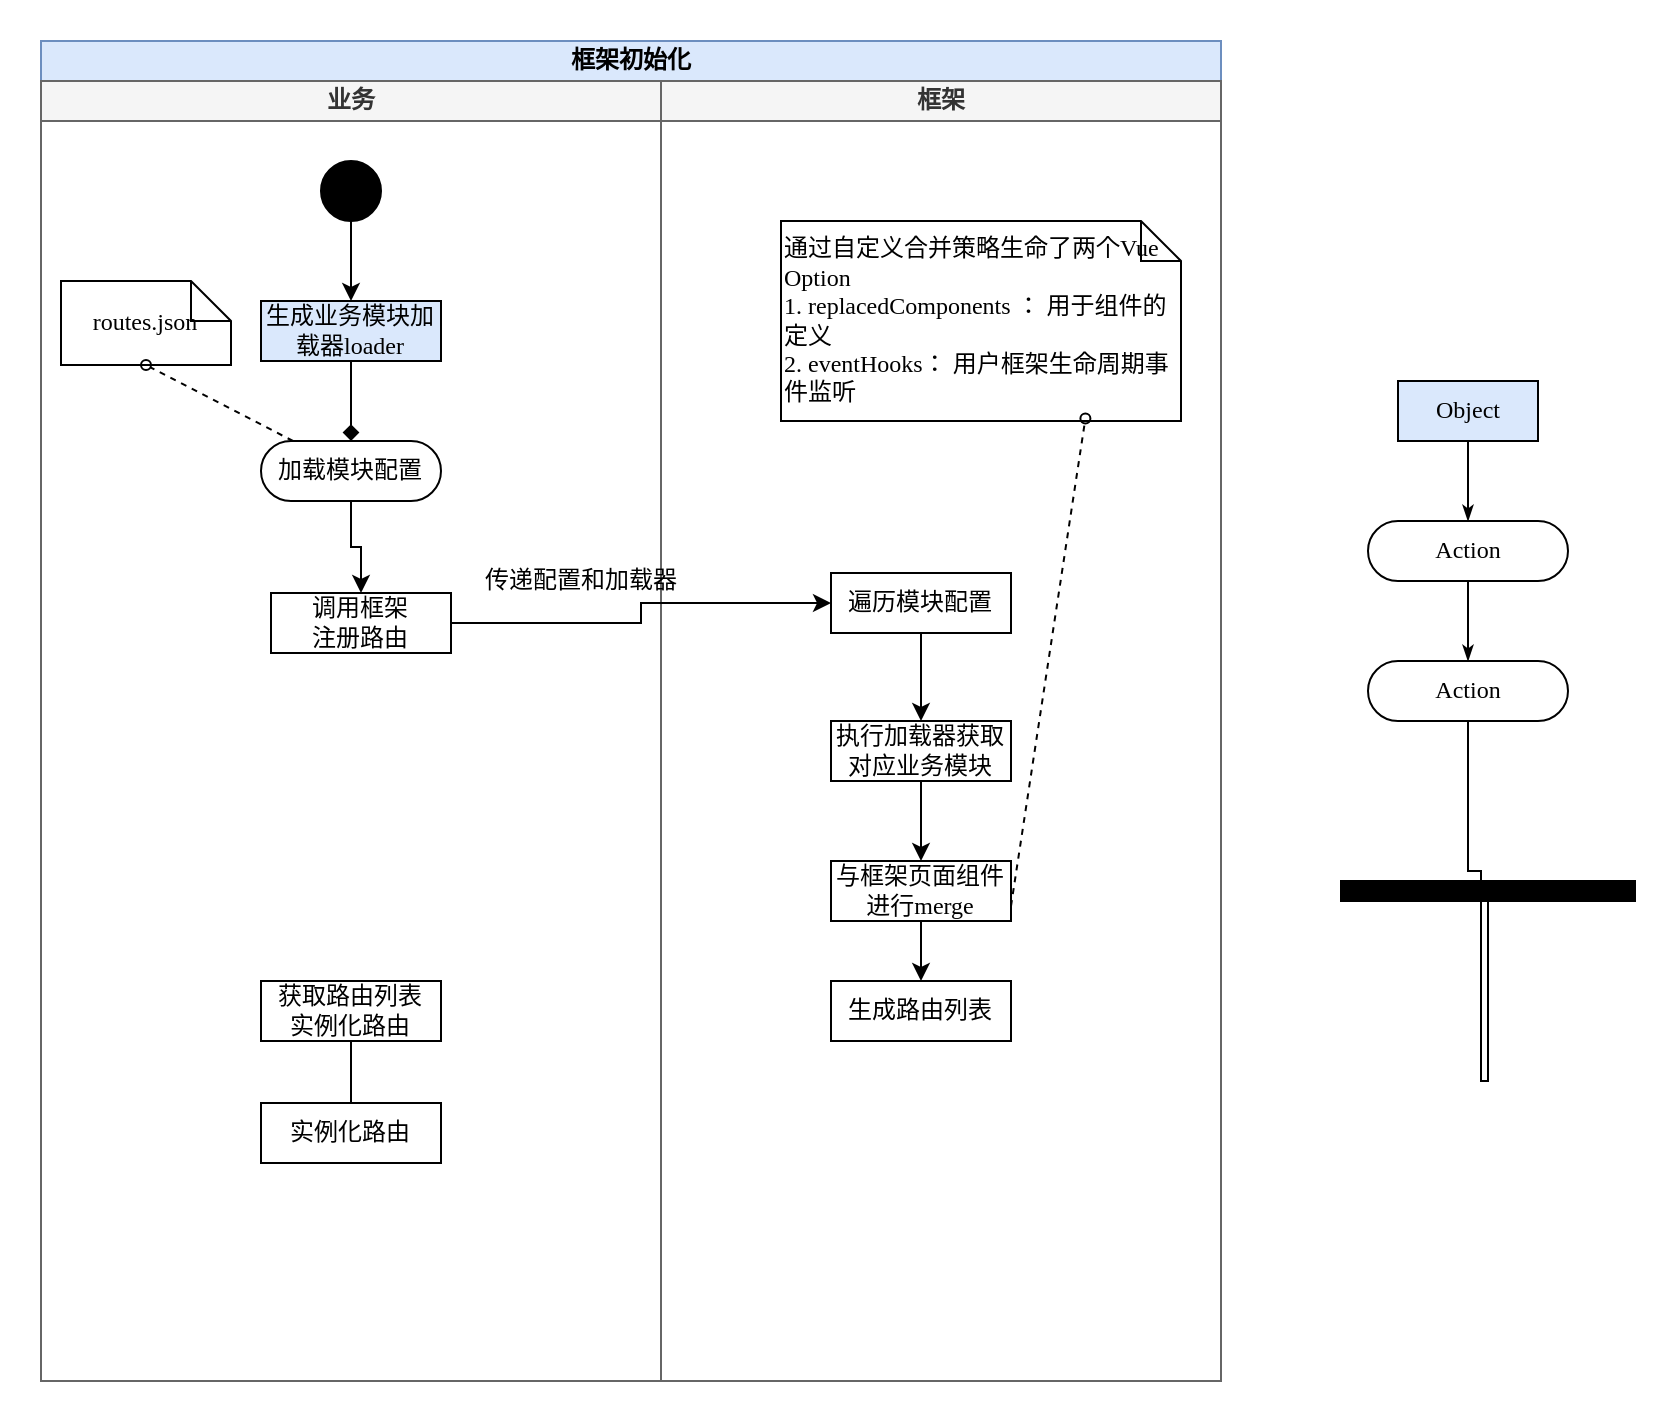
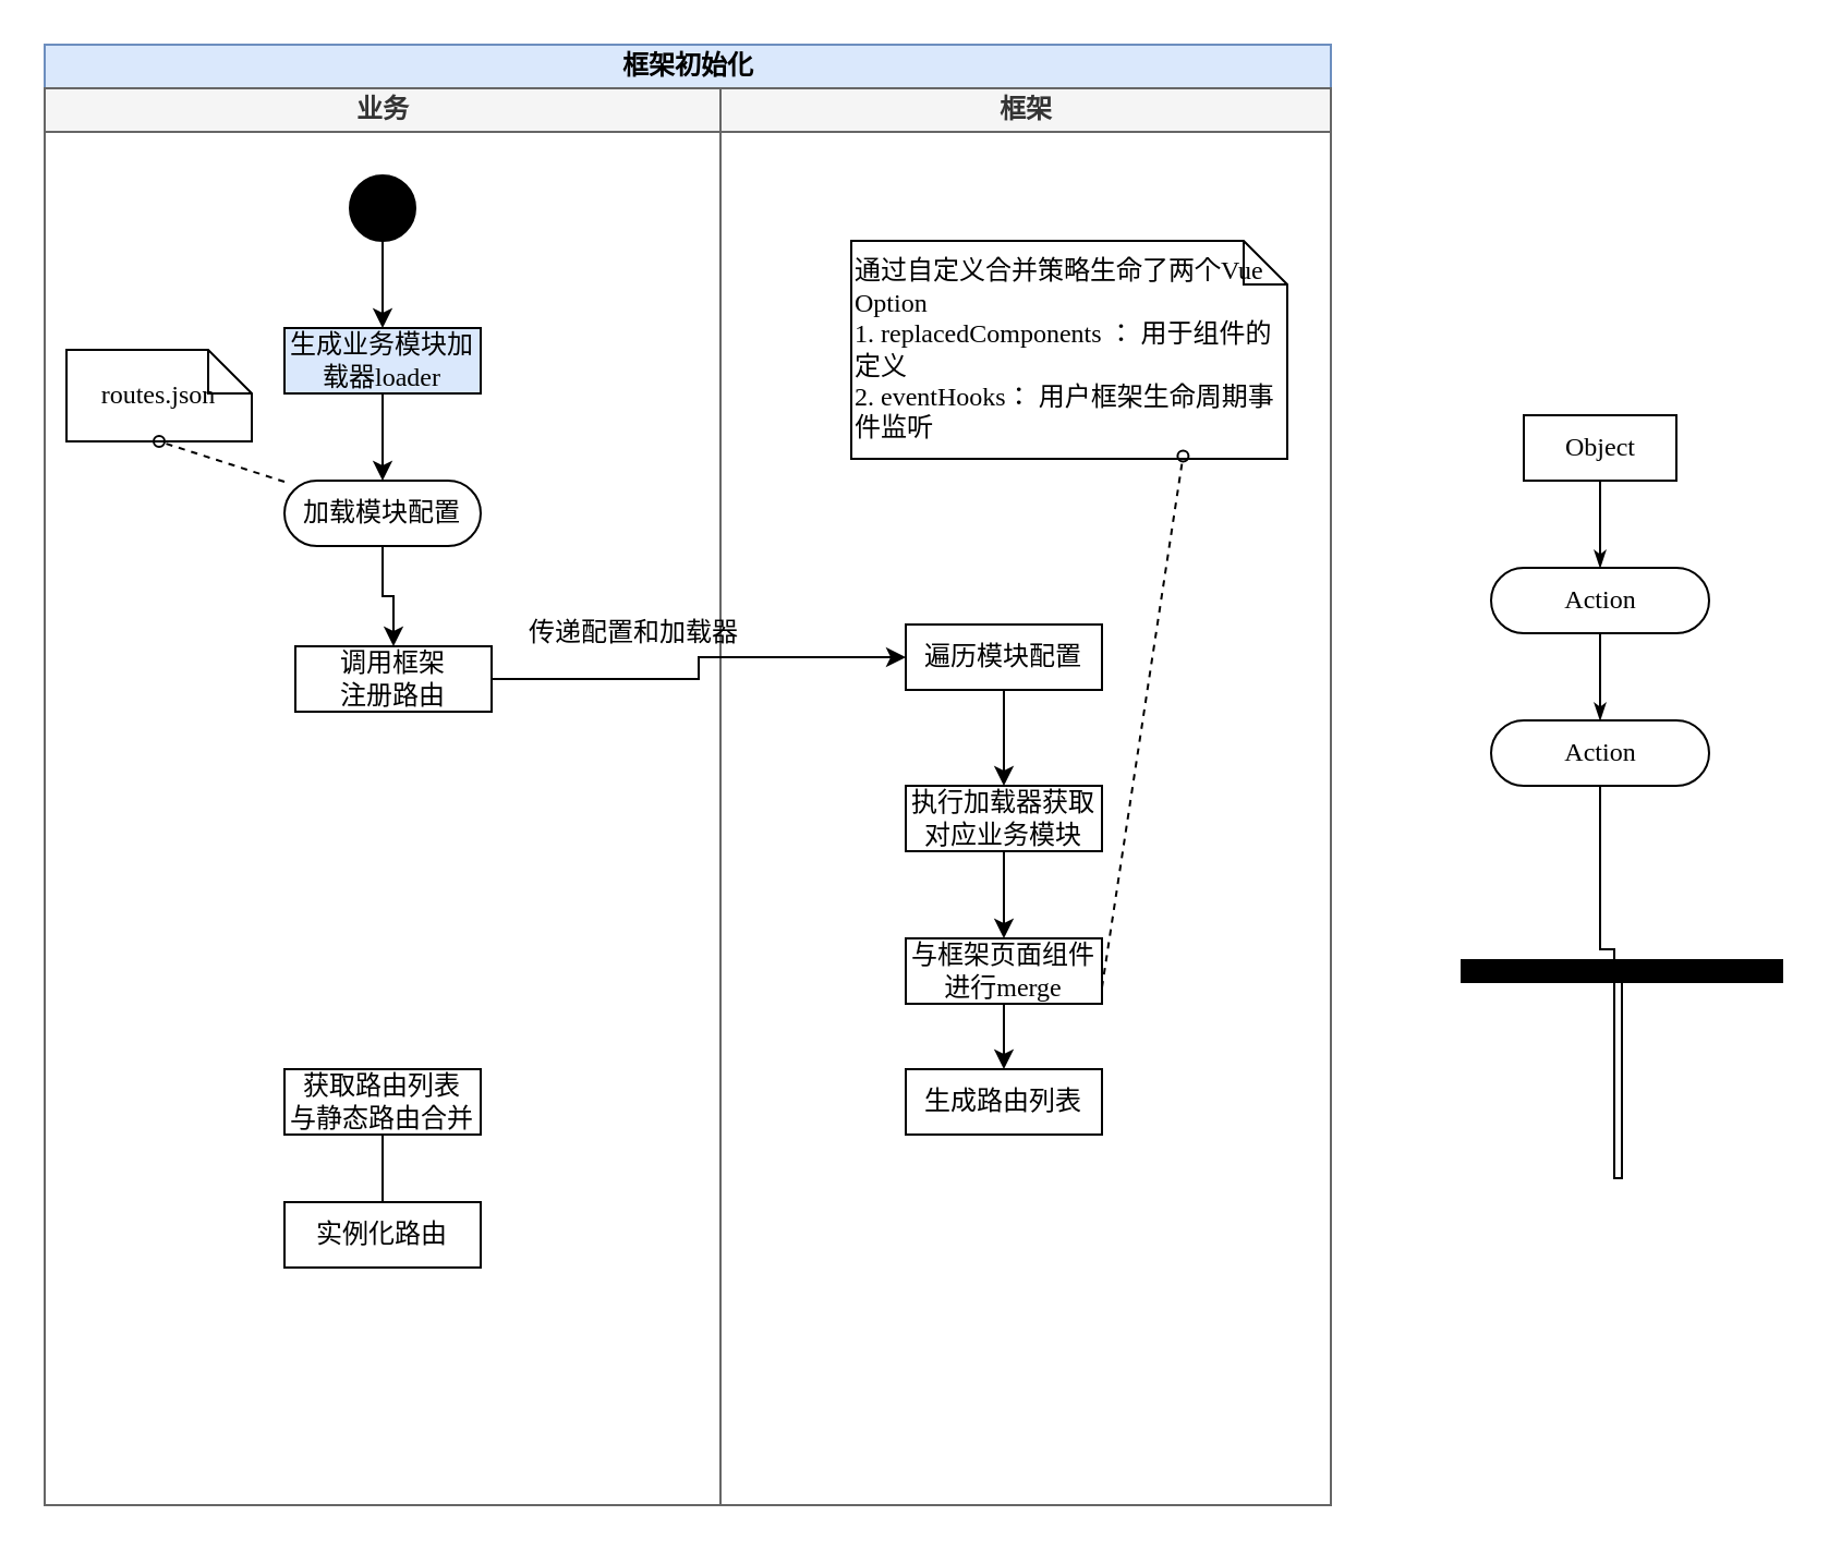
  <mxCell id="0" />
  <mxCell id="1" parent="0" />
- <mxCell id="2" value="Object" style="rounded=0;whiteSpace=wrap;html=1;shadow=0;comic=0;labelBackgroundColor=none;strokeWidth=1;fontFamily=Verdana;fontSize=12;align=center;arcSize=50;fillColor=#dae8fc;" vertex="1" parent="1"><mxGeometry x="698.5" y="190" width="70" height="30" as="geometry" /></mxCell>
+ <mxCell id="2" value="Object" style="rounded=0;whiteSpace=wrap;html=1;shadow=0;comic=0;labelBackgroundColor=none;strokeWidth=1;fontFamily=Verdana;fontSize=12;align=center;arcSize=50;" vertex="1" parent="1"><mxGeometry x="698.5" y="190" width="70" height="30" as="geometry" /></mxCell>
  <mxCell id="3" value="Action" style="rounded=1;whiteSpace=wrap;html=1;shadow=0;comic=0;labelBackgroundColor=none;strokeWidth=1;fontFamily=Verdana;fontSize=12;align=center;arcSize=50;" vertex="1" parent="1"><mxGeometry x="683.5" y="260" width="100" height="30" as="geometry" /></mxCell>
  <mxCell id="4" style="edgeStyle=none;rounded=0;html=1;labelBackgroundColor=none;startArrow=none;startFill=0;startSize=5;endArrow=classicThin;endFill=1;endSize=5;jettySize=auto;orthogonalLoop=1;strokeWidth=1;fontFamily=Verdana;fontSize=12;exitX=0.5;exitY=1;exitDx=0;exitDy=0;" parent="1" source="2" target="3" edge="1"><mxGeometry relative="1" as="geometry" /></mxCell>
  <mxCell id="5" value="Action" style="rounded=1;whiteSpace=wrap;html=1;shadow=0;comic=0;labelBackgroundColor=none;strokeWidth=1;fontFamily=Verdana;fontSize=12;align=center;arcSize=50;" parent="1" vertex="1"><mxGeometry x="683.5" y="330" width="100" height="30" as="geometry" /></mxCell>
  <mxCell id="6" style="edgeStyle=none;rounded=0;html=1;labelBackgroundColor=none;startArrow=none;startFill=0;startSize=5;endArrow=classicThin;endFill=1;endSize=5;jettySize=auto;orthogonalLoop=1;strokeWidth=1;fontFamily=Verdana;fontSize=12;exitX=0.5;exitY=1;exitDx=0;exitDy=0;" parent="1" source="3" target="5" edge="1"><mxGeometry relative="1" as="geometry" /></mxCell>
  <mxCell id="7" value="" style="whiteSpace=wrap;html=1;rounded=0;shadow=0;comic=0;labelBackgroundColor=none;strokeWidth=1;fillColor=#000000;fontFamily=Verdana;fontSize=12;align=center;rotation=0;" vertex="1" parent="1"><mxGeometry x="670" y="440" width="147" height="10" as="geometry" /></mxCell>
  <mxCell id="8" style="edgeStyle=orthogonalEdgeStyle;rounded=0;html=1;entryX=0.5;entryY=0;labelBackgroundColor=none;startArrow=none;startFill=0;startSize=5;endArrow=classicThin;endFill=1;endSize=5;jettySize=auto;orthogonalLoop=1;strokeWidth=1;fontFamily=Verdana;fontSize=12;entryDx=0;entryDy=0;" parent="1" source="5" target="7" edge="1"><mxGeometry relative="1" as="geometry"><mxPoint x="495" y="415" as="sourcePoint" /><Array as="points"><mxPoint x="734" y="435" /><mxPoint x="740" y="435" /><mxPoint x="740" y="540" /></Array></mxGeometry></mxCell>
  <mxCell id="9" value="框架初始化" style="swimlane;html=1;childLayout=stackLayout;startSize=20;rounded=0;shadow=0;comic=0;labelBackgroundColor=none;strokeWidth=1;fontFamily=Verdana;fontSize=12;align=center;fillColor=#dae8fc;strokeColor=#6c8ebf;" parent="1" vertex="1"><mxGeometry x="20" y="20" width="590" height="670" as="geometry" /></mxCell>
  <mxCell id="10" value="业务" style="swimlane;html=1;startSize=20;fillColor=#f5f5f5;strokeColor=#666666;fontColor=#333333;" parent="9" vertex="1"><mxGeometry y="20" width="310" height="650" as="geometry" /></mxCell>
  <mxCell id="11" style="edgeStyle=orthogonalEdgeStyle;rounded=0;orthogonalLoop=1;jettySize=auto;html=1;" edge="1" parent="10" source="18" target="19"><mxGeometry relative="1" as="geometry" /></mxCell>
- <mxCell id="12" value="routes.json" style="shape=note;whiteSpace=wrap;html=1;rounded=0;shadow=0;comic=0;labelBackgroundColor=none;strokeWidth=1;fontFamily=Verdana;fontSize=12;align=center;size=20;" vertex="1" parent="10"><mxGeometry x="10" y="100" width="85" height="42" as="geometry" /></mxCell>
+ <mxCell id="12" value="routes.json" style="shape=note;whiteSpace=wrap;html=1;rounded=0;shadow=0;comic=0;labelBackgroundColor=none;strokeWidth=1;fontFamily=Verdana;fontSize=12;align=center;size=20;" vertex="1" parent="10"><mxGeometry x="10" y="120" width="85" height="42" as="geometry" /></mxCell>
  <mxCell id="13" style="edgeStyle=none;rounded=0;html=1;labelBackgroundColor=none;startArrow=none;startFill=0;startSize=5;endArrow=oval;endFill=0;endSize=5;jettySize=auto;orthogonalLoop=1;strokeWidth=1;fontFamily=Verdana;fontSize=12;dashed=1;entryX=0.5;entryY=1;entryDx=0;entryDy=0;entryPerimeter=0;" edge="1" parent="10" source="21" target="12"><mxGeometry relative="1" as="geometry"><mxPoint x="83.558" y="219.01" as="sourcePoint" /><mxPoint x="60.005" y="140.002" as="targetPoint" /></mxGeometry></mxCell>
  <mxCell id="14" value="实例化路由" style="rounded=0;whiteSpace=wrap;html=1;shadow=0;comic=0;labelBackgroundColor=none;strokeWidth=1;fontFamily=Verdana;fontSize=12;align=center;arcSize=50;" vertex="1" parent="10"><mxGeometry x="110" y="511" width="90" height="30" as="geometry" /></mxCell>
  <mxCell id="15" style="edgeStyle=orthogonalEdgeStyle;rounded=0;orthogonalLoop=1;jettySize=auto;html=1;entryX=0.5;entryY=0;entryDx=0;entryDy=0;endArrow=none;" edge="1" parent="10" source="16" target="14"><mxGeometry relative="1" as="geometry" /></mxCell>
- <mxCell id="16" value="获取路由列表&lt;br&gt;实例化路由" style="rounded=0;whiteSpace=wrap;html=1;shadow=0;comic=0;labelBackgroundColor=none;strokeWidth=1;fontFamily=Verdana;fontSize=12;align=center;arcSize=50;" vertex="1" parent="10"><mxGeometry x="110" y="450" width="90" height="30" as="geometry" /></mxCell>
+ <mxCell id="16" value="获取路由列表&lt;br&gt;与静态路由合并" style="rounded=0;whiteSpace=wrap;html=1;shadow=0;comic=0;labelBackgroundColor=none;strokeWidth=1;fontFamily=Verdana;fontSize=12;align=center;arcSize=50;" vertex="1" parent="10"><mxGeometry x="110" y="450" width="90" height="30" as="geometry" /></mxCell>
  <mxCell id="17" value="调用框架&lt;br&gt;注册路由" style="rounded=0;whiteSpace=wrap;html=1;shadow=0;comic=0;labelBackgroundColor=none;strokeWidth=1;fontFamily=Verdana;fontSize=12;align=center;arcSize=50;" vertex="1" parent="10"><mxGeometry x="115" y="256" width="90" height="30" as="geometry" /></mxCell>
  <mxCell id="18" value="" style="ellipse;whiteSpace=wrap;html=1;rounded=0;shadow=0;comic=0;labelBackgroundColor=none;strokeWidth=1;fillColor=#000000;fontFamily=Verdana;fontSize=12;align=center;" parent="10" vertex="1"><mxGeometry x="140" y="40" width="30" height="30" as="geometry" /></mxCell>
  <mxCell id="19" value="生成业务模块加载器loader" style="rounded=0;whiteSpace=wrap;html=1;shadow=0;comic=0;labelBackgroundColor=none;strokeWidth=1;fontFamily=Verdana;fontSize=12;align=center;arcSize=50;fillColor=#dae8fc;" vertex="1" parent="10"><mxGeometry x="110" y="110" width="90" height="30" as="geometry" /></mxCell>
  <mxCell id="20" style="edgeStyle=orthogonalEdgeStyle;rounded=0;orthogonalLoop=1;jettySize=auto;html=1;entryX=0.5;entryY=0;entryDx=0;entryDy=0;" edge="1" parent="10" source="21" target="17"><mxGeometry relative="1" as="geometry" /></mxCell>
  <mxCell id="21" value="加载模块配置" style="whiteSpace=wrap;html=1;shadow=0;comic=0;labelBackgroundColor=none;strokeWidth=1;fontFamily=Verdana;fontSize=12;align=center;arcSize=50;rounded=1;" vertex="1" parent="10"><mxGeometry x="110" y="180" width="90" height="30" as="geometry" /></mxCell>
- <mxCell id="22" style="edgeStyle=orthogonalEdgeStyle;rounded=0;orthogonalLoop=1;jettySize=auto;html=1;endArrow=diamond;" edge="1" parent="10" source="19" target="21"><mxGeometry relative="1" as="geometry" /></mxCell>
+ <mxCell id="22" style="edgeStyle=orthogonalEdgeStyle;rounded=0;orthogonalLoop=1;jettySize=auto;html=1;" edge="1" parent="10" source="19" target="21"><mxGeometry relative="1" as="geometry" /></mxCell>
  <mxCell id="23" value="框架" style="swimlane;html=1;startSize=20;fillColor=#f5f5f5;strokeColor=#666666;fontColor=#333333;" parent="9" vertex="1"><mxGeometry x="310" y="20" width="280" height="650" as="geometry" /></mxCell>
  <mxCell id="24" style="edgeStyle=orthogonalEdgeStyle;rounded=0;orthogonalLoop=1;jettySize=auto;html=1;" edge="1" parent="23" source="27" target="31"><mxGeometry relative="1" as="geometry" /></mxCell>
  <mxCell id="25" value="&lt;div&gt;&lt;span&gt;通过自定义合并策略生命了两个Vue Option&lt;/span&gt;&lt;/div&gt;&lt;div&gt;&lt;span style=&quot;line-height: 100%&quot;&gt;1. replacedComponents ： 用于组件的定义&lt;/span&gt;&lt;/div&gt;&lt;div&gt;&lt;span style=&quot;line-height: 100%&quot;&gt;2. eventHooks： 用户框架生命周期事件监听&lt;/span&gt;&lt;/div&gt;" style="shape=note;whiteSpace=wrap;html=1;rounded=0;shadow=0;comic=0;labelBackgroundColor=none;strokeWidth=1;fontFamily=Verdana;fontSize=12;align=left;size=20;" vertex="1" parent="23"><mxGeometry x="60" y="70" width="200" height="100" as="geometry" /></mxCell>
  <mxCell id="26" value="生成路由列表" style="rounded=0;whiteSpace=wrap;html=1;shadow=0;comic=0;labelBackgroundColor=none;strokeWidth=1;fontFamily=Verdana;fontSize=12;align=center;arcSize=50;" vertex="1" parent="23"><mxGeometry x="85" y="450" width="90" height="30" as="geometry" /></mxCell>
  <mxCell id="27" value="执行加载器获取对应业务模块" style="rounded=0;whiteSpace=wrap;html=1;shadow=0;comic=0;labelBackgroundColor=none;strokeWidth=1;fontFamily=Verdana;fontSize=12;align=center;arcSize=50;" vertex="1" parent="23"><mxGeometry x="85" y="320" width="90" height="30" as="geometry" /></mxCell>
  <mxCell id="28" style="edgeStyle=orthogonalEdgeStyle;rounded=0;orthogonalLoop=1;jettySize=auto;html=1;entryX=0.5;entryY=0;entryDx=0;entryDy=0;" edge="1" parent="23" source="29" target="27"><mxGeometry relative="1" as="geometry" /></mxCell>
  <mxCell id="29" value="遍历模块配置" style="rounded=0;whiteSpace=wrap;html=1;shadow=0;comic=0;labelBackgroundColor=none;strokeWidth=1;fontFamily=Verdana;fontSize=12;align=center;arcSize=50;" vertex="1" parent="23"><mxGeometry x="85" y="246" width="90" height="30" as="geometry" /></mxCell>
  <mxCell id="30" style="edgeStyle=orthogonalEdgeStyle;rounded=0;orthogonalLoop=1;jettySize=auto;html=1;entryX=0.5;entryY=0;entryDx=0;entryDy=0;" edge="1" parent="23" source="31" target="26"><mxGeometry relative="1" as="geometry" /></mxCell>
  <mxCell id="31" value="与框架页面组件进行merge" style="rounded=0;whiteSpace=wrap;html=1;shadow=0;comic=0;labelBackgroundColor=none;strokeWidth=1;fontFamily=Verdana;fontSize=12;align=center;arcSize=50;" vertex="1" parent="23"><mxGeometry x="85" y="390" width="90" height="30" as="geometry" /></mxCell>
  <mxCell id="32" style="edgeStyle=none;rounded=0;html=1;labelBackgroundColor=none;startArrow=none;startFill=0;startSize=5;endArrow=oval;endFill=0;endSize=5;jettySize=auto;orthogonalLoop=1;strokeWidth=1;fontFamily=Verdana;fontSize=12;dashed=1;exitX=1;exitY=0.75;exitDx=0;exitDy=0;entryX=0.761;entryY=0.988;entryDx=0;entryDy=0;entryPerimeter=0;" edge="1" parent="23" source="31" target="25"><mxGeometry relative="1" as="geometry"><mxPoint x="-200.375" y="284" as="sourcePoint" /><mxPoint x="188.017" y="150" as="targetPoint" /></mxGeometry></mxCell>
  <mxCell id="33" style="edgeStyle=orthogonalEdgeStyle;rounded=0;orthogonalLoop=1;jettySize=auto;html=1;entryX=0;entryY=0.5;entryDx=0;entryDy=0;" edge="1" parent="9" source="17" target="29"><mxGeometry relative="1" as="geometry" /></mxCell>
  <mxCell id="34" value="传递配置和加载器" style="text;html=1;align=center;verticalAlign=middle;resizable=0;points=[];autosize=1;" vertex="1" parent="1"><mxGeometry x="235" y="280" width="110" height="20" as="geometry" /></mxCell>
